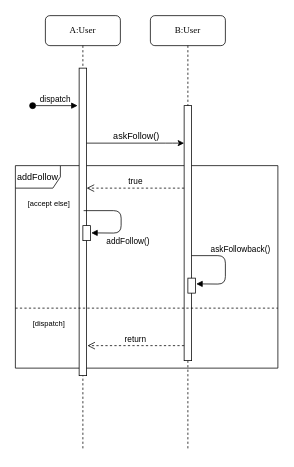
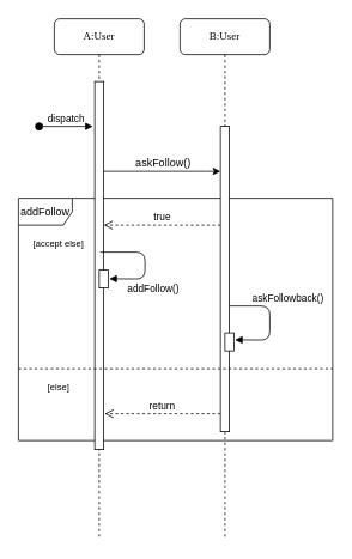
  <mxCell id="0" />
  <mxCell id="1" parent="0" />
  <mxCell id="2" value="addFollow" style="shape=umlFrame;whiteSpace=wrap;html=1;" parent="1" vertex="1"><mxGeometry x="20" y="220" width="350" height="270" as="geometry" /></mxCell>
  <mxCell id="3" value="B:User" style="shape=umlLifeline;perimeter=lifelinePerimeter;whiteSpace=wrap;html=1;container=1;collapsible=0;recursiveResize=0;outlineConnect=0;rounded=1;shadow=0;comic=0;labelBackgroundColor=none;strokeWidth=1;fontFamily=Verdana;fontSize=12;align=center;" parent="1" vertex="1"><mxGeometry x="200" y="20" width="100" height="580" as="geometry" /></mxCell>
  <mxCell id="4" value="" style="html=1;points=[];perimeter=orthogonalPerimeter;rounded=0;shadow=0;comic=0;labelBackgroundColor=none;strokeWidth=1;fontFamily=Verdana;fontSize=12;align=center;" parent="3" vertex="1"><mxGeometry x="45" y="120" width="10" height="340" as="geometry" /></mxCell>
  <mxCell id="5" value="askFollowback()" style="html=1;verticalAlign=bottom;endArrow=block;entryX=1.113;entryY=0.383;entryDx=0;entryDy=0;entryPerimeter=0;" parent="3" edge="1" target="18"><mxGeometry x="-0.262" y="20" width="80" relative="1" as="geometry"><mxPoint x="55" y="320" as="sourcePoint" /><mxPoint x="55.0" y="358" as="targetPoint" /><Array as="points"><mxPoint x="100" y="320" /><mxPoint x="100" y="358" /></Array><mxPoint as="offset" /></mxGeometry></mxCell>
  <mxCell id="6" value="A:User" style="shape=umlLifeline;perimeter=lifelinePerimeter;whiteSpace=wrap;html=1;container=1;collapsible=0;recursiveResize=0;outlineConnect=0;rounded=1;shadow=0;comic=0;labelBackgroundColor=none;strokeWidth=1;fontFamily=Verdana;fontSize=12;align=center;" parent="1" vertex="1"><mxGeometry x="60" y="20" width="100" height="580" as="geometry" /></mxCell>
  <mxCell id="7" value="" style="html=1;points=[];perimeter=orthogonalPerimeter;rounded=0;shadow=0;comic=0;labelBackgroundColor=none;strokeWidth=1;fontFamily=Verdana;fontSize=12;align=center;" parent="6" vertex="1"><mxGeometry x="45" y="70" width="10" height="410" as="geometry" /></mxCell>
  <mxCell id="8" value="dispatch" style="html=1;verticalAlign=bottom;startArrow=oval;endArrow=block;startSize=8;" parent="1" edge="1"><mxGeometry relative="1" as="geometry"><mxPoint x="43" y="140" as="sourcePoint" /><mxPoint x="103" y="140" as="targetPoint" /><Array as="points"><mxPoint x="103" y="140" /></Array></mxGeometry></mxCell>
  <mxCell id="9" value="" style="endArrow=classic;html=1;" parent="1" edge="1"><mxGeometry width="50" height="50" relative="1" as="geometry"><mxPoint x="115" y="190" as="sourcePoint" /><mxPoint x="245" y="190" as="targetPoint" /><Array as="points"><mxPoint x="220" y="190" /></Array></mxGeometry></mxCell>
  <mxCell id="10" value="askFollow()" style="text;html=1;align=center;verticalAlign=middle;resizable=0;points=[];labelBackgroundColor=#ffffff;" parent="9" vertex="1" connectable="0"><mxGeometry x="0.615" y="82" relative="1" as="geometry"><mxPoint x="-40" y="72" as="offset" /></mxGeometry></mxCell>
  <mxCell id="11" value="" style="endArrow=none;dashed=1;html=1;exitX=-0.003;exitY=0.576;exitDx=0;exitDy=0;exitPerimeter=0;entryX=0.997;entryY=0.576;entryDx=0;entryDy=0;entryPerimeter=0;" parent="1" edge="1"><mxGeometry width="50" height="50" relative="1" as="geometry"><mxPoint x="20" y="410" as="sourcePoint" /><mxPoint x="370" y="410" as="targetPoint" /></mxGeometry></mxCell>
  <mxCell id="12" value="true" style="html=1;verticalAlign=bottom;endArrow=open;dashed=1;endSize=8;" parent="1" edge="1"><mxGeometry relative="1" as="geometry"><mxPoint x="245" y="250" as="sourcePoint" /><mxPoint x="115" y="250" as="targetPoint" /></mxGeometry></mxCell>
  <mxCell id="13" value="return" style="html=1;verticalAlign=bottom;endArrow=open;dashed=1;endSize=8;entryX=1.1;entryY=0.862;entryDx=0;entryDy=0;entryPerimeter=0;" parent="1" edge="1"><mxGeometry relative="1" as="geometry"><mxPoint x="245" y="460.02" as="sourcePoint" /><mxPoint x="116" y="460" as="targetPoint" /></mxGeometry></mxCell>
  <mxCell id="14" value="addFollow()" style="html=1;verticalAlign=bottom;endArrow=block;entryX=1.113;entryY=0.483;entryDx=0;entryDy=0;entryPerimeter=0;" parent="1" edge="1" target="17"><mxGeometry x="0.335" y="22" width="80" relative="1" as="geometry"><mxPoint x="111" y="280" as="sourcePoint" /><mxPoint x="116" y="310" as="targetPoint" /><Array as="points"><mxPoint x="161" y="280" /><mxPoint x="161" y="310" /></Array><mxPoint x="9" y="-2" as="offset" /></mxGeometry></mxCell>
  <mxCell id="15" value="[accept else]" style="text;html=1;strokeColor=none;fillColor=none;align=center;verticalAlign=middle;whiteSpace=wrap;rounded=0;fontSize=10;" parent="1" vertex="1"><mxGeometry x="30" y="260" width="70" height="20" as="geometry" /></mxCell>
- <mxCell id="16" value="[dispatch]" style="text;html=1;strokeColor=none;fillColor=none;align=center;verticalAlign=middle;whiteSpace=wrap;rounded=0;fontSize=10;" parent="1" vertex="1"><mxGeometry x="30" y="420" width="70" height="20" as="geometry" /></mxCell>
+ <mxCell id="16" value="[else]" style="text;html=1;strokeColor=none;fillColor=none;align=center;verticalAlign=middle;whiteSpace=wrap;rounded=0;fontSize=10;" parent="1" vertex="1"><mxGeometry x="30" y="420" width="70" height="20" as="geometry" /></mxCell>
  <mxCell id="17" value="" style="html=1;points=[];perimeter=orthogonalPerimeter;rounded=0;shadow=0;comic=0;labelBackgroundColor=none;strokeWidth=1;fontFamily=Verdana;fontSize=12;align=center;" vertex="1" parent="1"><mxGeometry x="110" y="300" width="10" height="20" as="geometry" /></mxCell>
  <mxCell id="18" value="" style="html=1;points=[];perimeter=orthogonalPerimeter;rounded=0;shadow=0;comic=0;labelBackgroundColor=none;strokeWidth=1;fontFamily=Verdana;fontSize=12;align=center;" vertex="1" parent="1"><mxGeometry x="250" y="370" width="10" height="20" as="geometry" /></mxCell>
